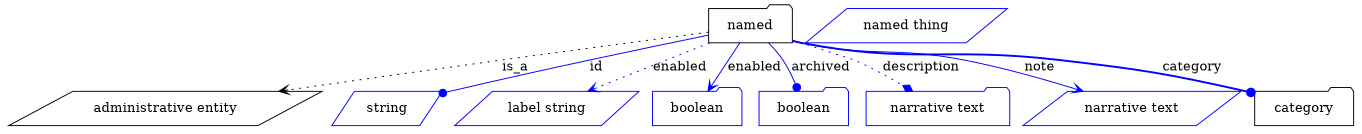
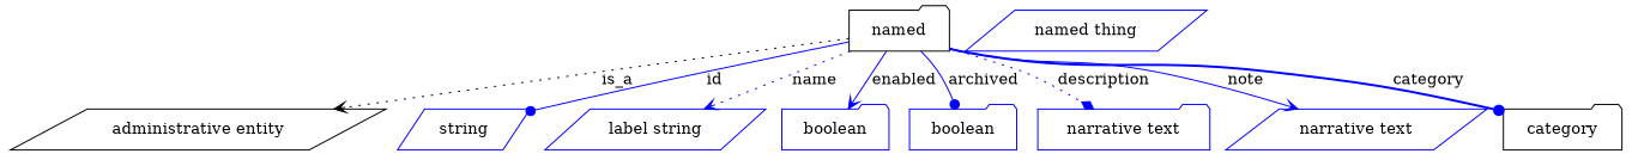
  digraph {
    node [shape=folder color=blue]
    edge [arrowhead=vee style=solid color=blue]
    n1 [height=0.5 label=named width=1.2277 color=""]
    "administrative entity" [height=0.5 shape=parallelogram width=3.015 color=""]
    n3 [height=0.5 label=string shape=parallelogram width=1.0652]
    n4 [height=0.5 label="label string" shape=parallelogram width=1.5707]
    n5 [height=0.5 label=boolean width=1.2999]
    n6 [height=0.5 label=boolean width=1.2999]
    n7 [height=0.5 label="narrative text" width=2.0943]
    n8 [height=0.5 label="narrative text" shape=parallelogram width=2.0943]
    category [height=0.5 width=1.4443 color=""]
    n10 [height=0.5 label="named thing" shape=parallelogram width=1.9318]
    n1 -> "administrative entity" [label=is_a style=dotted color=""]
    n1 -> n3 [arrowhead=dot label=id]
-   n1 -> n4 [label=enabled style=dotted]
+   n1 -> n4 [label=name style=dotted]
    n1 -> n5 [label=enabled]
    n1 -> n6 [arrowhead=dot label=archived]
    n1 -> n7 [arrowhead=diamond label=description style=dotted]
    n1 -> n8 [label=note]
    n1 -> category [arrowhead=dot label=category style=bold]
  }
